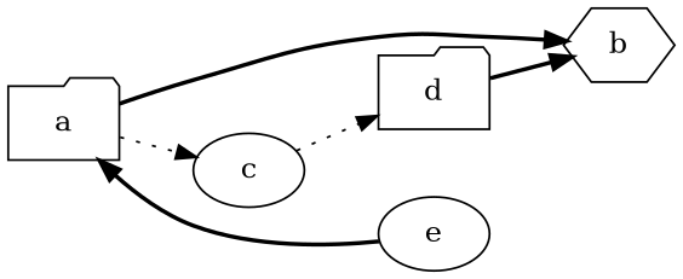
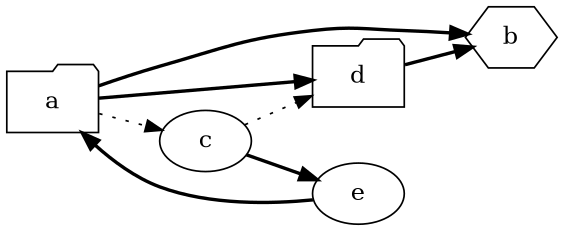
  digraph {
    rankdir=LR
    node [shape=folder]
    edge [style=bold]
    b [shape=hexagon]
    a
    c [shape=ellipse]
    d
    e [shape=ellipse]
    a -> b
    a -> c [style=dotted]
+   a -> d
    c -> d [style=dotted]
+   c -> e
    d -> b
    e -> a
  }
